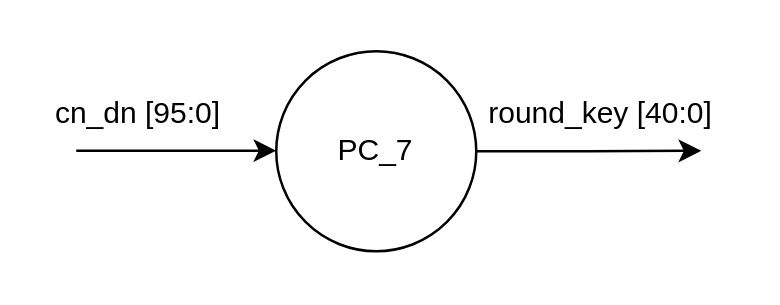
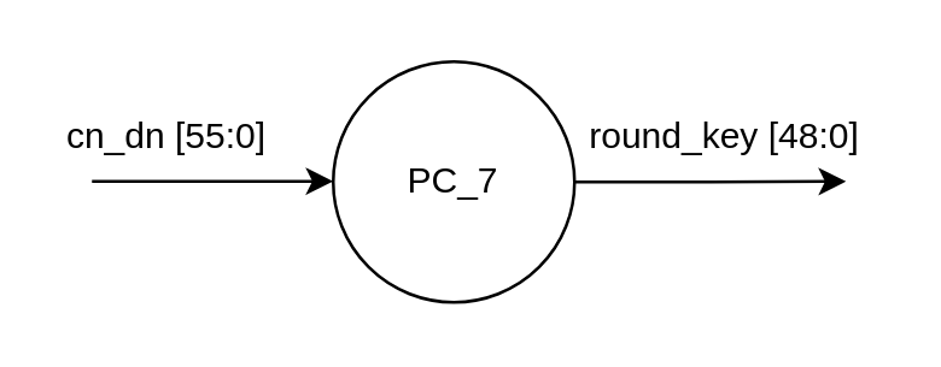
  <mxCell id="0" />
  <mxCell id="1" parent="0" />
  <mxCell id="2" style="edgeStyle=orthogonalEdgeStyle;rounded=0;orthogonalLoop=1;jettySize=auto;html=1;exitX=1;exitY=0.5;exitDx=0;exitDy=0;" edge="1" parent="1" source="3"><mxGeometry relative="1" as="geometry"><mxPoint x="280" y="59.818" as="targetPoint" /></mxGeometry></mxCell>
  <mxCell id="3" value="" style="ellipse;whiteSpace=wrap;html=1;aspect=fixed;" vertex="1" parent="1"><mxGeometry x="110" y="20" width="80" height="80" as="geometry" /></mxCell>
  <mxCell id="4" value="PC_7" style="text;html=1;align=center;verticalAlign=middle;whiteSpace=wrap;rounded=0;" vertex="1" parent="1"><mxGeometry x="120" y="45" width="60" height="30" as="geometry" /></mxCell>
  <mxCell id="5" value="" style="endArrow=classic;html=1;rounded=0;" edge="1" parent="1"><mxGeometry width="50" height="50" relative="1" as="geometry"><mxPoint x="30" y="59.77" as="sourcePoint" /><mxPoint x="110" y="59.77" as="targetPoint" /></mxGeometry></mxCell>
- <mxCell id="6" value="cn_dn [95:0]" style="text;html=1;align=center;verticalAlign=middle;whiteSpace=wrap;rounded=0;" vertex="1" parent="1"><mxGeometry x="20" y="30" width="70" height="30" as="geometry" /></mxCell>
- <mxCell id="7" value="round_key [40:0]" style="text;html=1;align=center;verticalAlign=middle;whiteSpace=wrap;rounded=0;" vertex="1" parent="1"><mxGeometry x="190" y="30" width="100" height="30" as="geometry" /></mxCell>
+ <mxCell id="6" value="cn_dn [55:0]" style="text;html=1;align=center;verticalAlign=middle;whiteSpace=wrap;rounded=0;" vertex="1" parent="1"><mxGeometry x="20" y="30" width="70" height="30" as="geometry" /></mxCell>
+ <mxCell id="7" value="round_key [48:0]" style="text;html=1;align=center;verticalAlign=middle;whiteSpace=wrap;rounded=0;" vertex="1" parent="1"><mxGeometry x="190" y="30" width="100" height="30" as="geometry" /></mxCell>
